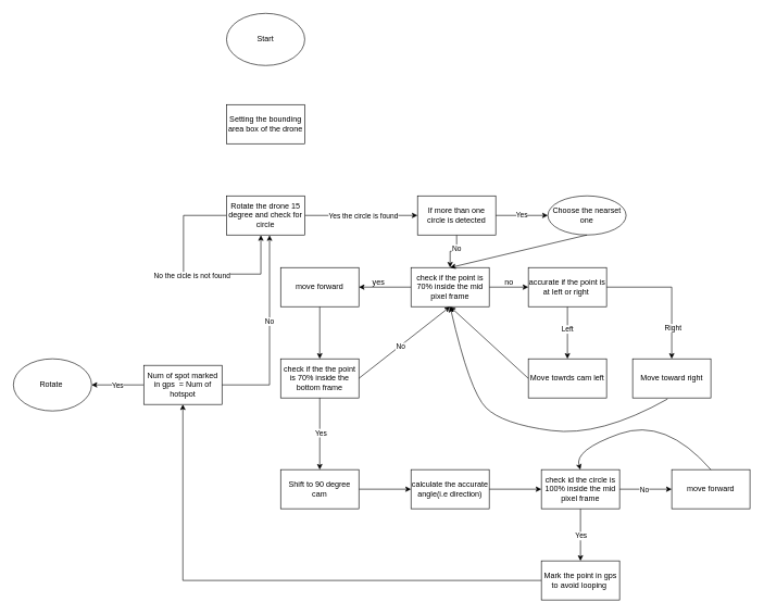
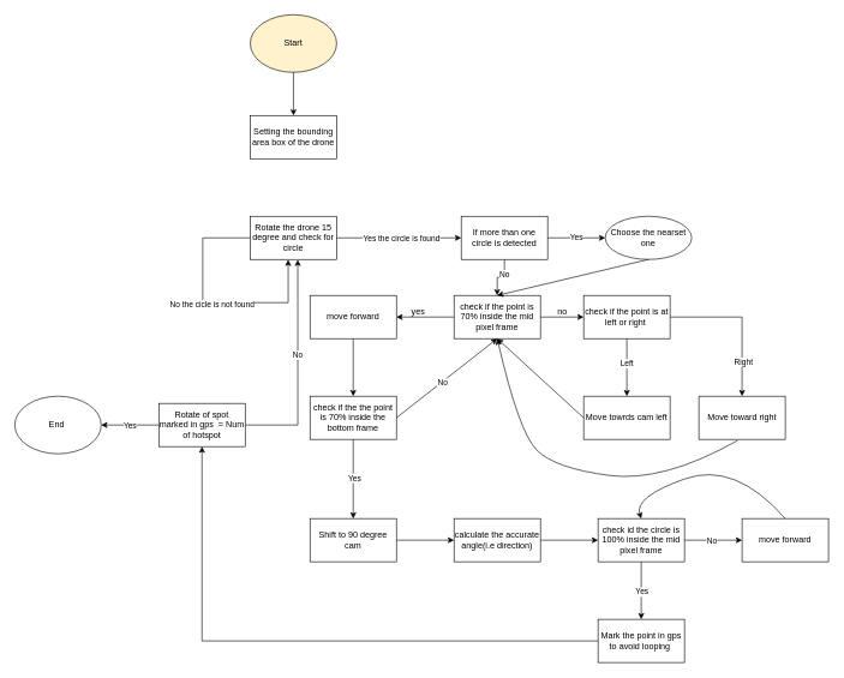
  <mxCell id="0" />
  <mxCell id="1" parent="0" />
  <mxCell id="2" value="" style="edgeStyle=orthogonalEdgeStyle;rounded=0;orthogonalLoop=1;jettySize=auto;html=1;" edge="1" parent="1"><mxGeometry relative="1" as="geometry"><mxPoint x="650" y="500" as="sourcePoint" /></mxGeometry></mxCell>
  <mxCell id="3" value="No" style="edgeLabel;html=1;align=center;verticalAlign=middle;resizable=0;points=[];" vertex="1" connectable="0" parent="2"><mxGeometry x="-0.082" relative="1" as="geometry"><mxPoint as="offset" /></mxGeometry></mxCell>
- <mxCell id="4" value="Start" style="ellipse;whiteSpace=wrap;html=1;" vertex="1" parent="1"><mxGeometry x="347" y="20" width="120" height="80" as="geometry" /></mxCell>
+ <mxCell id="4" value="Start" style="ellipse;whiteSpace=wrap;html=1;fillColor=#fff2cc;" vertex="1" parent="1"><mxGeometry x="347" y="20" width="120" height="80" as="geometry" /></mxCell>
+ <mxCell id="5" value="" style="endArrow=classic;html=1;rounded=0;exitX=0.5;exitY=1;exitDx=0;exitDy=0;" edge="1" parent="1" source="4" target="6"><mxGeometry width="50" height="50" relative="1" as="geometry"><mxPoint x="370" y="340" as="sourcePoint" /><mxPoint x="407" y="190" as="targetPoint" /></mxGeometry></mxCell>
  <mxCell id="6" value="Setting the bounding area box of the drone" style="rounded=0;whiteSpace=wrap;html=1;" vertex="1" parent="1"><mxGeometry x="347" y="160" width="120" height="60" as="geometry" /></mxCell>
  <mxCell id="7" value="" style="edgeStyle=orthogonalEdgeStyle;rounded=0;orthogonalLoop=1;jettySize=auto;html=1;" edge="1" parent="1" source="11"><mxGeometry relative="1" as="geometry"><mxPoint x="640" y="330" as="targetPoint" /></mxGeometry></mxCell>
  <mxCell id="8" value="Yes the circle is found" style="edgeLabel;html=1;align=center;verticalAlign=middle;resizable=0;points=[];" vertex="1" connectable="0" parent="7"><mxGeometry x="0.035" relative="1" as="geometry"><mxPoint as="offset" /></mxGeometry></mxCell>
  <mxCell id="9" value="" style="edgeStyle=orthogonalEdgeStyle;rounded=0;orthogonalLoop=1;jettySize=auto;html=1;entryX=0.439;entryY=1.006;entryDx=0;entryDy=0;entryPerimeter=0;" edge="1" parent="1" source="11" target="11"><mxGeometry relative="1" as="geometry"><mxPoint x="280" y="490" as="targetPoint" /><Array as="points"><mxPoint x="281" y="330" /><mxPoint x="281" y="420" /><mxPoint x="400" y="420" /></Array></mxGeometry></mxCell>
  <mxCell id="10" value="No the cicle is not found" style="edgeLabel;html=1;align=center;verticalAlign=middle;resizable=0;points=[];" vertex="1" connectable="0" parent="9"><mxGeometry x="0.005" y="-2" relative="1" as="geometry"><mxPoint as="offset" /></mxGeometry></mxCell>
  <mxCell id="11" value="Rotate the drone 15 degree and check for circle" style="whiteSpace=wrap;html=1;rounded=0;" vertex="1" parent="1"><mxGeometry x="347" y="300" width="120" height="60" as="geometry" /></mxCell>
  <mxCell id="12" value="" style="edgeStyle=orthogonalEdgeStyle;rounded=0;orthogonalLoop=1;jettySize=auto;html=1;" edge="1" parent="1" source="16" target="24"><mxGeometry relative="1" as="geometry" /></mxCell>
  <mxCell id="13" value="Left" style="edgeLabel;html=1;align=center;verticalAlign=middle;resizable=0;points=[];" vertex="1" connectable="0" parent="12"><mxGeometry x="-0.14" y="-1" relative="1" as="geometry"><mxPoint as="offset" /></mxGeometry></mxCell>
  <mxCell id="14" value="" style="edgeStyle=orthogonalEdgeStyle;rounded=0;orthogonalLoop=1;jettySize=auto;html=1;" edge="1" parent="1" source="16" target="25"><mxGeometry relative="1" as="geometry" /></mxCell>
  <mxCell id="15" value="Right" style="edgeLabel;html=1;align=center;verticalAlign=middle;resizable=0;points=[];" vertex="1" connectable="0" parent="14"><mxGeometry x="0.543" y="1" relative="1" as="geometry"><mxPoint as="offset" /></mxGeometry></mxCell>
- <mxCell id="16" value="accurate if the point is at left or right&amp;nbsp;" style="rounded=0;whiteSpace=wrap;html=1;" vertex="1" parent="1"><mxGeometry x="810" y="410" width="120" height="60" as="geometry" /></mxCell>
+ <mxCell id="16" value="check if the point is at left or right&amp;nbsp;" style="rounded=0;whiteSpace=wrap;html=1;" vertex="1" parent="1"><mxGeometry x="810" y="410" width="120" height="60" as="geometry" /></mxCell>
  <mxCell id="17" value="" style="edgeStyle=orthogonalEdgeStyle;rounded=0;orthogonalLoop=1;jettySize=auto;html=1;" edge="1" parent="1" source="19" target="21"><mxGeometry relative="1" as="geometry" /></mxCell>
  <mxCell id="18" value="" style="edgeStyle=orthogonalEdgeStyle;rounded=0;orthogonalLoop=1;jettySize=auto;html=1;" edge="1" parent="1" source="19" target="16"><mxGeometry relative="1" as="geometry" /></mxCell>
  <mxCell id="19" value="check if the point is 70% inside the mid pixel frame" style="rounded=0;whiteSpace=wrap;html=1;" vertex="1" parent="1"><mxGeometry x="630" y="410" width="120" height="60" as="geometry" /></mxCell>
  <mxCell id="20" value="" style="edgeStyle=orthogonalEdgeStyle;rounded=0;orthogonalLoop=1;jettySize=auto;html=1;" edge="1" parent="1" source="21" target="28"><mxGeometry relative="1" as="geometry" /></mxCell>
  <mxCell id="21" value="move forward" style="rounded=0;whiteSpace=wrap;html=1;" vertex="1" parent="1"><mxGeometry x="430" y="410" width="120" height="60" as="geometry" /></mxCell>
  <mxCell id="22" value="yes" style="text;html=1;align=center;verticalAlign=middle;resizable=0;points=[];autosize=1;strokeColor=none;fillColor=none;" vertex="1" parent="1"><mxGeometry x="560" y="418" width="40" height="30" as="geometry" /></mxCell>
  <mxCell id="23" value="no" style="text;html=1;align=center;verticalAlign=middle;resizable=0;points=[];autosize=1;strokeColor=none;fillColor=none;" vertex="1" parent="1"><mxGeometry x="760" y="418" width="40" height="30" as="geometry" /></mxCell>
  <mxCell id="24" value="Move towrds cam left" style="rounded=0;whiteSpace=wrap;html=1;" vertex="1" parent="1"><mxGeometry x="810" y="550" width="120" height="60" as="geometry" /></mxCell>
  <mxCell id="25" value="Move toward right" style="whiteSpace=wrap;html=1;rounded=0;" vertex="1" parent="1"><mxGeometry x="970" y="550" width="120" height="60" as="geometry" /></mxCell>
  <mxCell id="26" value="" style="curved=1;endArrow=classic;html=1;rounded=0;entryX=0.5;entryY=1;entryDx=0;entryDy=0;exitX=0.447;exitY=1.027;exitDx=0;exitDy=0;exitPerimeter=0;" edge="1" parent="1" source="25" target="19"><mxGeometry width="50" height="50" relative="1" as="geometry"><mxPoint x="720" y="650" as="sourcePoint" /><mxPoint x="770" y="600" as="targetPoint" /><Array as="points"><mxPoint x="920" y="670" /><mxPoint x="770" y="650" /><mxPoint x="720" y="600" /></Array></mxGeometry></mxCell>
  <mxCell id="27" value="" style="endArrow=classic;html=1;rounded=0;entryX=0.5;entryY=1;entryDx=0;entryDy=0;exitX=0;exitY=0.5;exitDx=0;exitDy=0;" edge="1" parent="1" source="24" target="19"><mxGeometry width="50" height="50" relative="1" as="geometry"><mxPoint x="720" y="650" as="sourcePoint" /><mxPoint x="770" y="600" as="targetPoint" /></mxGeometry></mxCell>
  <mxCell id="28" value="check if the the point is 70% inside the bottom frame" style="rounded=0;whiteSpace=wrap;html=1;" vertex="1" parent="1"><mxGeometry x="430" y="550" width="120" height="60" as="geometry" /></mxCell>
  <mxCell id="29" value="" style="endArrow=classic;html=1;rounded=0;exitX=1;exitY=0.5;exitDx=0;exitDy=0;" edge="1" parent="1" source="28"><mxGeometry width="50" height="50" relative="1" as="geometry"><mxPoint x="720" y="580" as="sourcePoint" /><mxPoint x="690" y="470" as="targetPoint" /></mxGeometry></mxCell>
  <mxCell id="30" value="No" style="edgeLabel;html=1;align=center;verticalAlign=middle;resizable=0;points=[];" vertex="1" connectable="0" parent="29"><mxGeometry x="-0.106" y="-1" relative="1" as="geometry"><mxPoint as="offset" /></mxGeometry></mxCell>
  <mxCell id="31" value="" style="endArrow=classic;html=1;rounded=0;exitX=0.5;exitY=1;exitDx=0;exitDy=0;" edge="1" parent="1" source="28"><mxGeometry width="50" height="50" relative="1" as="geometry"><mxPoint x="750" y="660" as="sourcePoint" /><mxPoint x="490" y="720" as="targetPoint" /></mxGeometry></mxCell>
  <mxCell id="32" value="Yes" style="edgeLabel;html=1;align=center;verticalAlign=middle;resizable=0;points=[];" vertex="1" connectable="0" parent="31"><mxGeometry x="-0.041" y="1" relative="1" as="geometry"><mxPoint as="offset" /></mxGeometry></mxCell>
  <mxCell id="33" value="" style="edgeStyle=orthogonalEdgeStyle;rounded=0;orthogonalLoop=1;jettySize=auto;html=1;" edge="1" parent="1" source="34" target="36"><mxGeometry relative="1" as="geometry" /></mxCell>
  <mxCell id="34" value="Shift to 90 degree cam" style="rounded=0;whiteSpace=wrap;html=1;" vertex="1" parent="1"><mxGeometry x="430" y="720" width="120" height="60" as="geometry" /></mxCell>
  <mxCell id="35" value="" style="edgeStyle=orthogonalEdgeStyle;rounded=0;orthogonalLoop=1;jettySize=auto;html=1;" edge="1" parent="1" source="36" target="41"><mxGeometry relative="1" as="geometry" /></mxCell>
  <mxCell id="36" value="calculate the accurate angle(i.e direction)" style="rounded=0;whiteSpace=wrap;html=1;" vertex="1" parent="1"><mxGeometry x="630" y="720" width="120" height="60" as="geometry" /></mxCell>
  <mxCell id="37" value="" style="edgeStyle=orthogonalEdgeStyle;rounded=0;orthogonalLoop=1;jettySize=auto;html=1;" edge="1" parent="1" source="41" target="42"><mxGeometry relative="1" as="geometry" /></mxCell>
  <mxCell id="38" value="No" style="edgeLabel;html=1;align=center;verticalAlign=middle;resizable=0;points=[];" vertex="1" connectable="0" parent="37"><mxGeometry x="-0.082" relative="1" as="geometry"><mxPoint as="offset" /></mxGeometry></mxCell>
  <mxCell id="39" value="" style="edgeStyle=orthogonalEdgeStyle;rounded=0;orthogonalLoop=1;jettySize=auto;html=1;" edge="1" parent="1" source="41"><mxGeometry relative="1" as="geometry"><mxPoint x="890" y="860" as="targetPoint" /></mxGeometry></mxCell>
  <mxCell id="40" value="Yes" style="edgeLabel;html=1;align=center;verticalAlign=middle;resizable=0;points=[];" vertex="1" connectable="0" parent="39"><mxGeometry x="0.051" relative="1" as="geometry"><mxPoint as="offset" /></mxGeometry></mxCell>
  <mxCell id="41" value="check id the circle is 100% inside the mid pixel frame" style="rounded=0;whiteSpace=wrap;html=1;" vertex="1" parent="1"><mxGeometry x="830" y="720" width="120" height="60" as="geometry" /></mxCell>
  <mxCell id="42" value="move forward" style="rounded=0;whiteSpace=wrap;html=1;" vertex="1" parent="1"><mxGeometry x="1030" y="720" width="120" height="60" as="geometry" /></mxCell>
  <mxCell id="43" value="" style="curved=1;endArrow=classic;html=1;rounded=0;entryX=0.5;entryY=0;entryDx=0;entryDy=0;exitX=0.5;exitY=0;exitDx=0;exitDy=0;" edge="1" parent="1" source="42" target="41"><mxGeometry width="50" height="50" relative="1" as="geometry"><mxPoint y="770" as="sourcePoint" x="820" /><mxPoint x="870" y="720" as="targetPoint" /><Array as="points"><mxPoint x="1020" y="640" /><mxPoint x="880" y="690" /></Array></mxGeometry></mxCell>
  <mxCell id="44" value="" style="edgeStyle=orthogonalEdgeStyle;rounded=0;orthogonalLoop=1;jettySize=auto;html=1;" edge="1" parent="1" source="47" target="19"><mxGeometry relative="1" as="geometry" /></mxCell>
  <mxCell id="45" value="No" style="edgeLabel;html=1;align=center;verticalAlign=middle;resizable=0;points=[];" vertex="1" connectable="0" parent="44"><mxGeometry x="-0.338" y="-1" relative="1" as="geometry"><mxPoint as="offset" /></mxGeometry></mxCell>
  <mxCell id="46" value="Yes" style="edgeStyle=orthogonalEdgeStyle;rounded=0;orthogonalLoop=1;jettySize=auto;html=1;" edge="1" parent="1" source="47" target="48"><mxGeometry relative="1" as="geometry" /></mxCell>
  <mxCell id="47" value="If more than one circle is detected" style="rounded=0;whiteSpace=wrap;html=1;" vertex="1" parent="1"><mxGeometry x="640" y="300" width="120" height="60" as="geometry" /></mxCell>
  <mxCell id="48" value="Choose the nearset one" style="ellipse;whiteSpace=wrap;html=1;" vertex="1" parent="1"><mxGeometry x="840" y="300" width="120" height="60" as="geometry" /></mxCell>
  <mxCell id="49" value="" style="endArrow=classic;html=1;rounded=0;entryX=0.5;entryY=0;entryDx=0;entryDy=0;exitX=0.5;exitY=1;exitDx=0;exitDy=0;" edge="1" parent="1" source="48" target="19"><mxGeometry width="50" height="50" relative="1" as="geometry"><mxPoint x="730" y="500" as="sourcePoint" /><mxPoint x="780" y="450" as="targetPoint" /></mxGeometry></mxCell>
  <mxCell id="50" style="edgeStyle=orthogonalEdgeStyle;rounded=0;orthogonalLoop=1;jettySize=auto;html=1;" edge="1" parent="1" source="51" target="56"><mxGeometry relative="1" as="geometry"><mxPoint x="280" y="590" as="targetPoint" /></mxGeometry></mxCell>
  <mxCell id="51" value="Mark the point in gps to avoid looping&amp;nbsp;" style="rounded=0;whiteSpace=wrap;html=1;" vertex="1" parent="1"><mxGeometry x="830" y="860" width="120" height="60" as="geometry" /></mxCell>
  <mxCell id="52" value="" style="edgeStyle=orthogonalEdgeStyle;rounded=0;orthogonalLoop=1;jettySize=auto;html=1;" edge="1" parent="1" source="56"><mxGeometry relative="1" as="geometry"><mxPoint x="140" y="590" as="targetPoint" /></mxGeometry></mxCell>
  <mxCell id="53" value="Yes" style="edgeLabel;html=1;align=center;verticalAlign=middle;resizable=0;points=[];" vertex="1" connectable="0" parent="52"><mxGeometry x="0.008" relative="1" as="geometry"><mxPoint as="offset" /></mxGeometry></mxCell>
  <mxCell id="54" style="edgeStyle=orthogonalEdgeStyle;rounded=0;orthogonalLoop=1;jettySize=auto;html=1;entryX=0.55;entryY=1.007;entryDx=0;entryDy=0;entryPerimeter=0;" edge="1" parent="1" source="56" target="11"><mxGeometry relative="1" as="geometry" /></mxCell>
  <mxCell id="55" value="No" style="edgeLabel;html=1;align=center;verticalAlign=middle;resizable=0;points=[];" vertex="1" connectable="0" parent="54"><mxGeometry x="0.13" y="1" relative="1" as="geometry"><mxPoint as="offset" /></mxGeometry></mxCell>
- <mxCell id="56" value="Num of spot marked in gps&amp;nbsp; = Num of hotspot" style="rounded=0;whiteSpace=wrap;html=1;" vertex="1" parent="1"><mxGeometry x="220" y="560" width="120" height="60" as="geometry" /></mxCell>
- <mxCell id="57" value="Rotate&amp;nbsp;" style="ellipse;whiteSpace=wrap;html=1;" vertex="1" parent="1"><mxGeometry x="20" y="550" width="120" height="80" as="geometry" /></mxCell>
+ <mxCell id="56" value="Rotate of spot marked in gps&amp;nbsp; = Num of hotspot" style="rounded=0;whiteSpace=wrap;html=1;" vertex="1" parent="1"><mxGeometry x="220" y="560" width="120" height="60" as="geometry" /></mxCell>
+ <mxCell id="57" value="End&amp;nbsp;" style="ellipse;whiteSpace=wrap;html=1;" vertex="1" parent="1"><mxGeometry x="20" y="550" width="120" height="80" as="geometry" /></mxCell>
